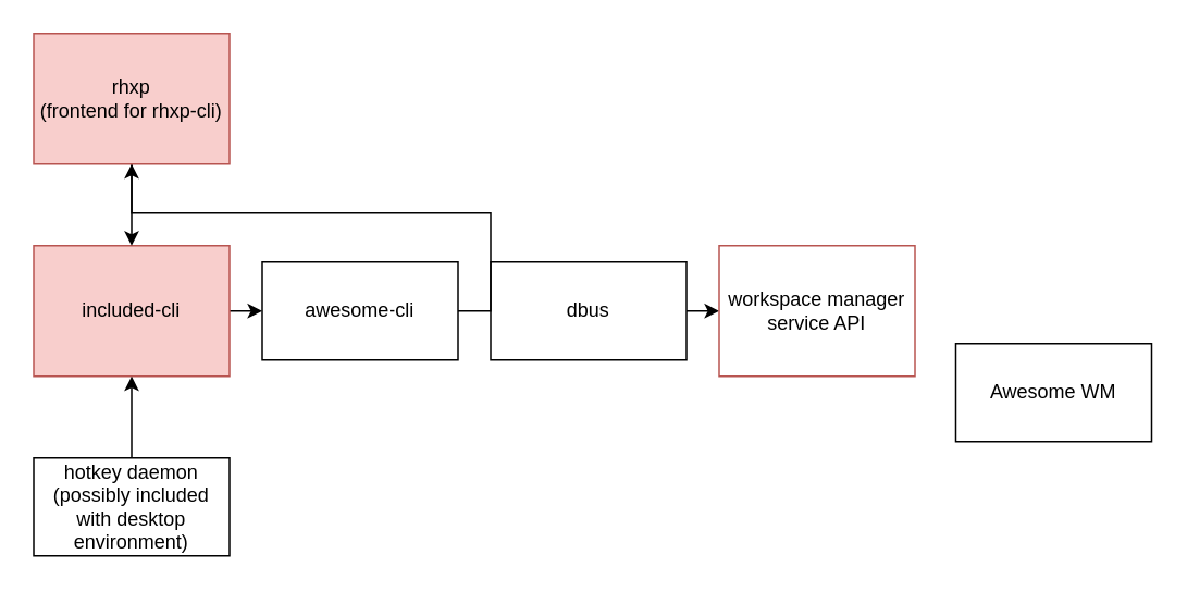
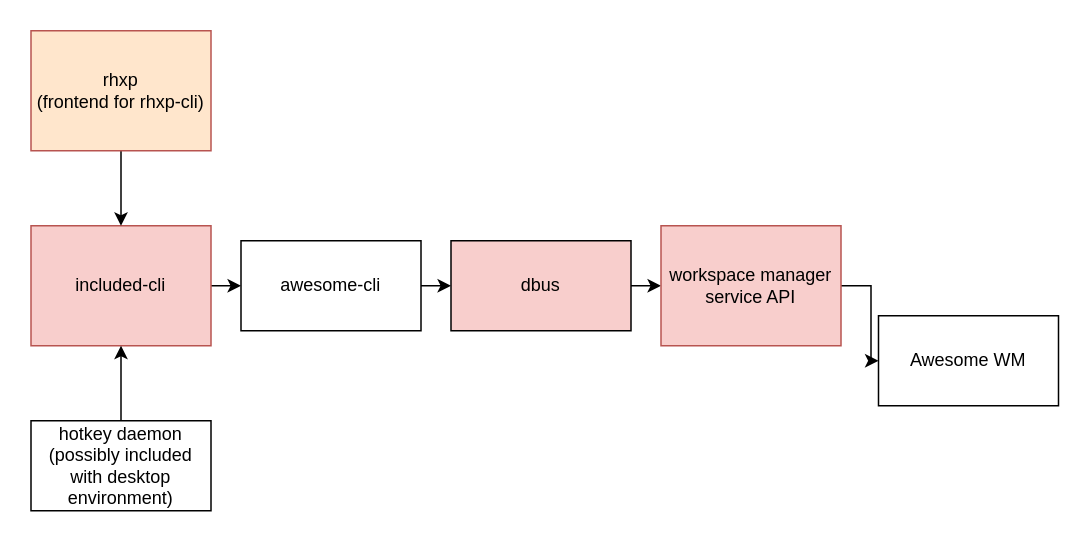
  <mxCell id="0" />
  <mxCell id="1" parent="0" />
  <mxCell id="2" value="Awesome WM" style="rounded=0;whiteSpace=wrap;html=1;" vertex="1" parent="1"><mxGeometry x="585" y="210" width="120" height="60" as="geometry" /></mxCell>
  <mxCell id="3" style="edgeStyle=orthogonalEdgeStyle;rounded=0;orthogonalLoop=1;jettySize=auto;html=1;exitX=1;exitY=0.5;exitDx=0;exitDy=0;entryX=0;entryY=0.5;entryDx=0;entryDy=0;" edge="1" parent="1" source="4" target="8"><mxGeometry relative="1" as="geometry" /></mxCell>
- <mxCell id="4" value="dbus" style="rounded=0;whiteSpace=wrap;html=1;" vertex="1" parent="1"><mxGeometry x="300" y="160" width="120" height="60" as="geometry" /></mxCell>
- <mxCell id="5" style="edgeStyle=orthogonalEdgeStyle;rounded=0;orthogonalLoop=1;jettySize=auto;html=1;exitX=1;exitY=0.5;exitDx=0;exitDy=0;" edge="1" parent="1" source="6" target="14"><mxGeometry relative="1" as="geometry" /></mxCell>
+ <mxCell id="4" value="dbus" style="rounded=0;whiteSpace=wrap;html=1;fillColor=#f8cecc;" vertex="1" parent="1"><mxGeometry x="300" y="160" width="120" height="60" as="geometry" /></mxCell>
+ <mxCell id="5" style="edgeStyle=orthogonalEdgeStyle;rounded=0;orthogonalLoop=1;jettySize=auto;html=1;exitX=1;exitY=0.5;exitDx=0;exitDy=0;entryX=0;entryY=0.5;entryDx=0;entryDy=0;" edge="1" parent="1" source="6" target="4"><mxGeometry relative="1" as="geometry" /></mxCell>
  <mxCell id="6" value="awesome-cli" style="rounded=0;whiteSpace=wrap;html=1;" vertex="1" parent="1"><mxGeometry x="160" y="160" width="120" height="60" as="geometry" /></mxCell>
- <mxCell id="8" value="workspace manager service API" style="rounded=0;whiteSpace=wrap;html=1;fillColor=#ffffff;strokeColor=#b85450;" vertex="1" parent="1"><mxGeometry x="440" y="150" width="120" height="80" as="geometry" /></mxCell>
+ <mxCell id="7" style="edgeStyle=orthogonalEdgeStyle;rounded=0;orthogonalLoop=1;jettySize=auto;html=1;exitX=1;exitY=0.5;exitDx=0;exitDy=0;entryX=0;entryY=0.5;entryDx=0;entryDy=0;" edge="1" parent="1" source="8" target="2"><mxGeometry relative="1" as="geometry" /></mxCell>
+ <mxCell id="8" value="workspace manager service API" style="rounded=0;whiteSpace=wrap;html=1;fillColor=#f8cecc;strokeColor=#b85450;" vertex="1" parent="1"><mxGeometry x="440" y="150" width="120" height="80" as="geometry" /></mxCell>
  <mxCell id="9" style="edgeStyle=orthogonalEdgeStyle;rounded=0;orthogonalLoop=1;jettySize=auto;html=1;exitX=1;exitY=0.5;exitDx=0;exitDy=0;entryX=0;entryY=0.5;entryDx=0;entryDy=0;" edge="1" parent="1" source="10" target="6"><mxGeometry relative="1" as="geometry" /></mxCell>
  <mxCell id="10" value="included-cli" style="rounded=0;whiteSpace=wrap;html=1;fillColor=#f8cecc;strokeColor=#b85450;" vertex="1" parent="1"><mxGeometry x="20" y="150" width="120" height="80" as="geometry" /></mxCell>
  <mxCell id="11" style="edgeStyle=orthogonalEdgeStyle;rounded=0;orthogonalLoop=1;jettySize=auto;html=1;exitX=0.5;exitY=0;exitDx=0;exitDy=0;entryX=0.5;entryY=1;entryDx=0;entryDy=0;" edge="1" parent="1" source="12" target="10"><mxGeometry relative="1" as="geometry" /></mxCell>
  <mxCell id="12" value="hotkey daemon&lt;br&gt;(possibly included with desktop environment)" style="rounded=0;whiteSpace=wrap;html=1;" vertex="1" parent="1"><mxGeometry x="20" y="280" width="120" height="60" as="geometry" /></mxCell>
  <mxCell id="13" style="edgeStyle=orthogonalEdgeStyle;rounded=0;orthogonalLoop=1;jettySize=auto;html=1;exitX=0.5;exitY=1;exitDx=0;exitDy=0;" edge="1" parent="1" source="14" target="10"><mxGeometry relative="1" as="geometry" /></mxCell>
- <mxCell id="14" value="rhxp&lt;br&gt;(frontend for rhxp-cli)" style="rounded=0;whiteSpace=wrap;html=1;fillColor=#f8cecc;strokeColor=#b85450;" vertex="1" parent="1"><mxGeometry x="20" y="20" width="120" height="80" as="geometry" /></mxCell>
+ <mxCell id="14" value="rhxp&lt;br&gt;(frontend for rhxp-cli)" style="rounded=0;whiteSpace=wrap;html=1;fillColor=#ffe6cc;strokeColor=#b85450;" vertex="1" parent="1"><mxGeometry x="20" y="20" width="120" height="80" as="geometry" /></mxCell>
